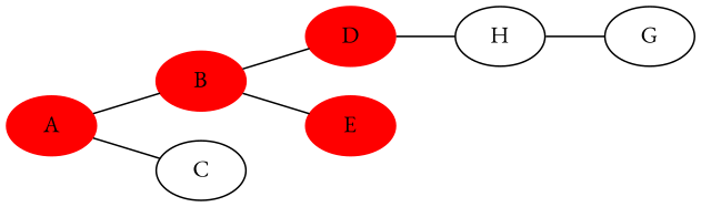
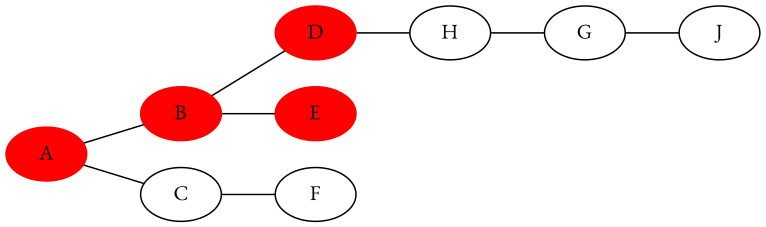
  graph {
    fontname="EB Garamond"
    rankdir=LR
    node [fontname="EB Garamond"]
    edge [fontname="EB Garamond"]
    A [color=red style=filled]
    B [color=red style=filled]
    C
    D [color=red style=filled]
    E [color=red style=filled]
+   F
    H
    G
+   J
    A -- B
    A -- C
    B -- D
    B -- E
+   C -- F
    D -- H
    H -- G
+   G -- J
  }
